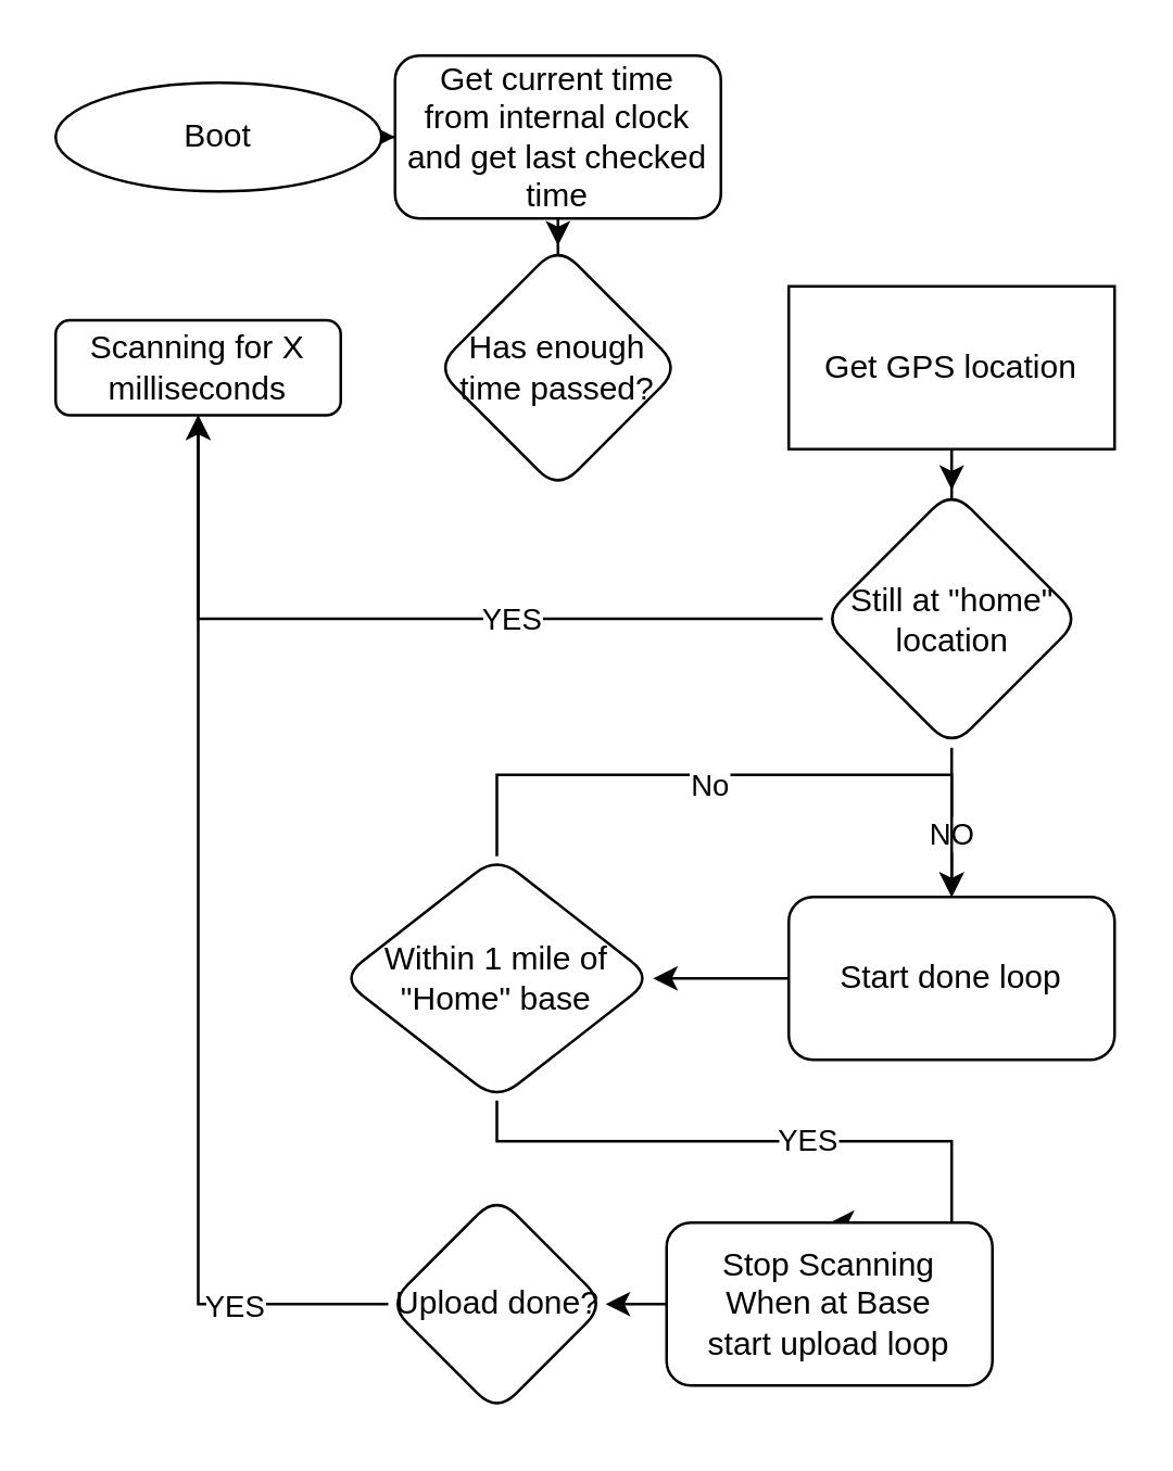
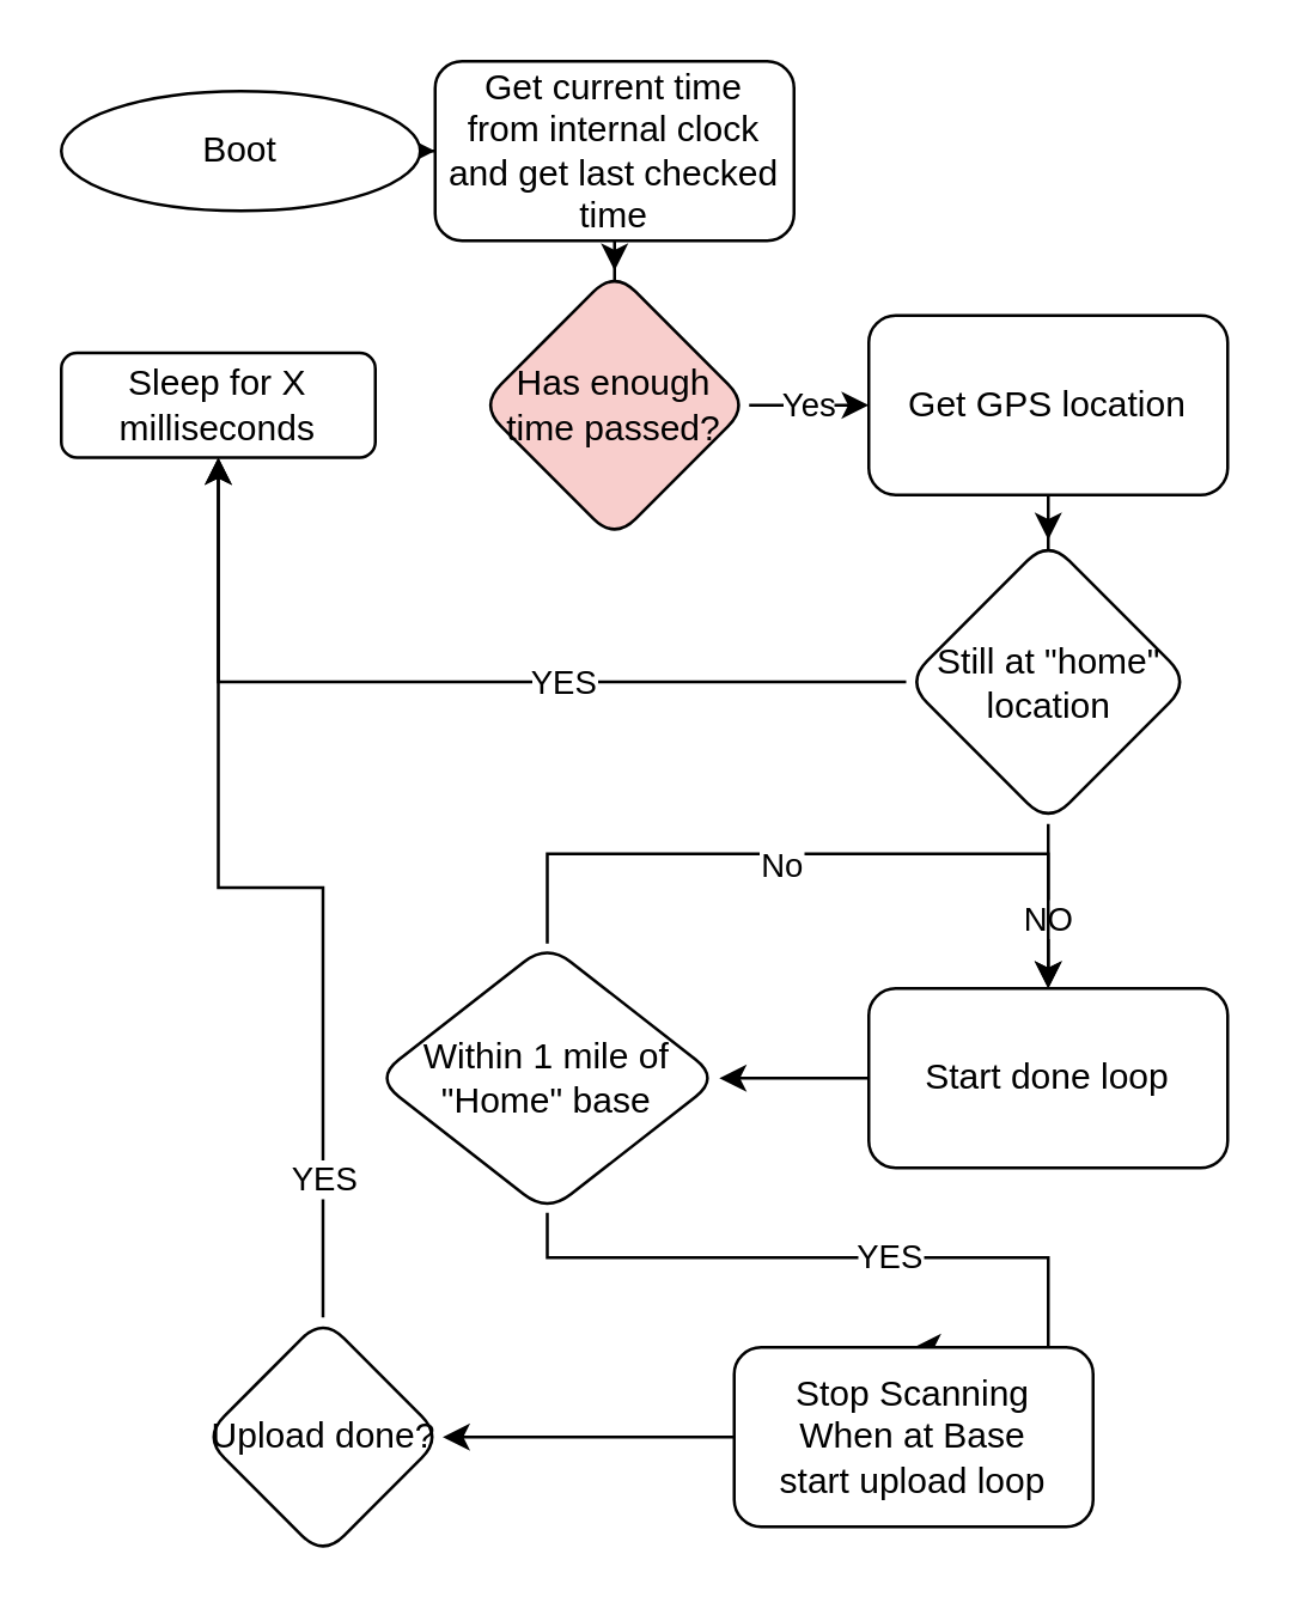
  <mxCell id="0" />
  <mxCell id="1" parent="0" />
  <mxCell id="2" value="" style="edgeStyle=orthogonalEdgeStyle;rounded=0;orthogonalLoop=1;jettySize=auto;html=1;" edge="1" parent="1" source="3" target="5"><mxGeometry relative="1" as="geometry" /></mxCell>
  <mxCell id="3" value="Boot" style="ellipse;whiteSpace=wrap;html=1;fontSize=12;glass=0;strokeWidth=1;shadow=0;" parent="1" vertex="1"><mxGeometry x="20" y="30" width="120" height="40" as="geometry" /></mxCell>
  <mxCell id="4" value="" style="edgeStyle=orthogonalEdgeStyle;rounded=0;orthogonalLoop=1;jettySize=auto;html=1;" edge="1" parent="1" source="5" target="7"><mxGeometry relative="1" as="geometry" /></mxCell>
  <mxCell id="5" value="Get current time&lt;br&gt;from internal clock&lt;br&gt;and get last checked time" style="whiteSpace=wrap;html=1;rounded=1;shadow=0;strokeWidth=1;glass=0;" vertex="1" parent="1"><mxGeometry x="145" y="20" width="120" height="60" as="geometry" /></mxCell>
- <mxCell id="7" value="Has enough time passed?" style="rhombus;whiteSpace=wrap;html=1;rounded=1;shadow=0;strokeWidth=1;glass=0;" vertex="1" parent="1"><mxGeometry x="160" y="90" width="90" height="90" as="geometry" /></mxCell>
+ <mxCell id="6" value="Yes" style="edgeStyle=orthogonalEdgeStyle;rounded=0;orthogonalLoop=1;jettySize=auto;html=1;" edge="1" parent="1" source="7" target="9"><mxGeometry relative="1" as="geometry" /></mxCell>
+ <mxCell id="7" value="Has enough time passed?" style="rhombus;whiteSpace=wrap;html=1;rounded=1;shadow=0;strokeWidth=1;glass=0;fillColor=#f8cecc;" vertex="1" parent="1"><mxGeometry x="160" y="90" width="90" height="90" as="geometry" /></mxCell>
  <mxCell id="8" value="" style="edgeStyle=orthogonalEdgeStyle;rounded=0;orthogonalLoop=1;jettySize=auto;html=1;" edge="1" parent="1" source="9" target="14"><mxGeometry relative="1" as="geometry" /></mxCell>
- <mxCell id="9" value="Get GPS location" style="whiteSpace=wrap;html=1;shadow=0;strokeWidth=1;glass=0;rounded=0;" vertex="1" parent="1"><mxGeometry x="290" y="105" width="120" height="60" as="geometry" /></mxCell>
+ <mxCell id="9" value="Get GPS location" style="whiteSpace=wrap;html=1;rounded=1;shadow=0;strokeWidth=1;glass=0;" vertex="1" parent="1"><mxGeometry x="290" y="105" width="120" height="60" as="geometry" /></mxCell>
  <mxCell id="10" style="edgeStyle=orthogonalEdgeStyle;rounded=0;orthogonalLoop=1;jettySize=auto;html=1;" edge="1" parent="1" source="14" target="17"><mxGeometry relative="1" as="geometry" /></mxCell>
  <mxCell id="11" value="NO" style="edgeLabel;html=1;align=center;verticalAlign=middle;resizable=0;points=[];" vertex="1" connectable="0" parent="10"><mxGeometry x="0.14" y="-1" relative="1" as="geometry"><mxPoint as="offset" /></mxGeometry></mxCell>
  <mxCell id="12" style="edgeStyle=orthogonalEdgeStyle;rounded=0;orthogonalLoop=1;jettySize=auto;html=1;entryX=0.5;entryY=1;entryDx=0;entryDy=0;exitX=0;exitY=0.5;exitDx=0;exitDy=0;" edge="1" parent="1" source="14" target="15"><mxGeometry relative="1" as="geometry"><Array as="points"><mxPoint x="73" y="228" /></Array></mxGeometry></mxCell>
  <mxCell id="13" value="YES" style="edgeLabel;html=1;align=center;verticalAlign=middle;resizable=0;points=[];" vertex="1" connectable="0" parent="12"><mxGeometry x="-0.242" relative="1" as="geometry"><mxPoint x="1" as="offset" /></mxGeometry></mxCell>
  <mxCell id="14" value="Still at &quot;home&quot; location" style="rhombus;whiteSpace=wrap;html=1;rounded=1;shadow=0;strokeWidth=1;glass=0;" vertex="1" parent="1"><mxGeometry x="302.5" y="180" width="95" height="95" as="geometry" /></mxCell>
- <mxCell id="15" value="Scanning for X milliseconds" style="whiteSpace=wrap;html=1;rounded=1;shadow=0;strokeWidth=1;glass=0;" vertex="1" parent="1"><mxGeometry x="20" y="117.5" width="105" height="35" as="geometry" /></mxCell>
+ <mxCell id="15" value="Sleep for X milliseconds" style="whiteSpace=wrap;html=1;rounded=1;shadow=0;strokeWidth=1;glass=0;" vertex="1" parent="1"><mxGeometry x="20" y="117.5" width="105" height="35" as="geometry" /></mxCell>
  <mxCell id="16" value="" style="edgeStyle=orthogonalEdgeStyle;rounded=0;orthogonalLoop=1;jettySize=auto;html=1;entryX=1;entryY=0.5;entryDx=0;entryDy=0;" edge="1" parent="1" source="17" target="21"><mxGeometry relative="1" as="geometry"><Array as="points" /></mxGeometry></mxCell>
  <mxCell id="17" value="Start done loop" style="whiteSpace=wrap;html=1;rounded=1;shadow=0;strokeWidth=1;glass=0;" vertex="1" parent="1"><mxGeometry x="290" y="330" width="120" height="60" as="geometry" /></mxCell>
  <mxCell id="18" style="edgeStyle=orthogonalEdgeStyle;rounded=0;orthogonalLoop=1;jettySize=auto;html=1;entryX=0.5;entryY=0;entryDx=0;entryDy=0;exitX=0.5;exitY=0;exitDx=0;exitDy=0;" edge="1" parent="1" source="21" target="17"><mxGeometry relative="1" as="geometry"><mxPoint x="410" y="327" as="targetPoint" /><Array as="points"><mxPoint x="183" y="285" /><mxPoint x="350" y="285" /></Array></mxGeometry></mxCell>
  <mxCell id="19" value="No" style="edgeLabel;html=1;align=center;verticalAlign=middle;resizable=0;points=[];" vertex="1" connectable="0" parent="18"><mxGeometry x="-0.113" y="-3" relative="1" as="geometry"><mxPoint as="offset" /></mxGeometry></mxCell>
  <mxCell id="20" value="YES" style="edgeStyle=orthogonalEdgeStyle;rounded=0;orthogonalLoop=1;jettySize=auto;html=1;exitX=0.5;exitY=1;exitDx=0;exitDy=0;entryX=0.5;entryY=0;entryDx=0;entryDy=0;" edge="1" parent="1" source="21" target="23"><mxGeometry relative="1" as="geometry"><Array as="points"><mxPoint x="183" y="420" /><mxPoint x="350" y="420" /></Array></mxGeometry></mxCell>
  <mxCell id="21" value="Within 1 mile of &quot;Home&quot; base" style="rhombus;whiteSpace=wrap;html=1;rounded=1;shadow=0;strokeWidth=1;glass=0;" vertex="1" parent="1"><mxGeometry x="125" y="315" width="115" height="90" as="geometry" /></mxCell>
  <mxCell id="22" value="" style="edgeStyle=orthogonalEdgeStyle;rounded=0;orthogonalLoop=1;jettySize=auto;html=1;" edge="1" parent="1" source="23" target="26"><mxGeometry relative="1" as="geometry" /></mxCell>
  <mxCell id="23" value="Stop Scanning&lt;br&gt;When at Base&lt;br&gt;start upload loop" style="whiteSpace=wrap;html=1;rounded=1;shadow=0;strokeWidth=1;glass=0;" vertex="1" parent="1"><mxGeometry x="245" y="450" width="120" height="60" as="geometry" /></mxCell>
  <mxCell id="24" style="edgeStyle=orthogonalEdgeStyle;rounded=0;orthogonalLoop=1;jettySize=auto;html=1;entryX=0.5;entryY=1;entryDx=0;entryDy=0;" edge="1" parent="1" source="26" target="15"><mxGeometry relative="1" as="geometry" /></mxCell>
  <mxCell id="25" value="YES" style="edgeLabel;html=1;align=center;verticalAlign=middle;resizable=0;points=[];" vertex="1" connectable="0" parent="24"><mxGeometry x="-0.711" relative="1" as="geometry"><mxPoint as="offset" /></mxGeometry></mxCell>
- <mxCell id="26" value="Upload done?" style="rhombus;whiteSpace=wrap;html=1;rounded=1;shadow=0;strokeWidth=1;glass=0;" vertex="1" parent="1"><mxGeometry x="142.5" y="440" width="80" height="80" as="geometry" /></mxCell>
+ <mxCell id="26" value="Upload done?" style="rhombus;whiteSpace=wrap;html=1;rounded=1;shadow=0;strokeWidth=1;glass=0;" vertex="1" parent="1"><mxGeometry x="67.5" y="440" width="80" height="80" as="geometry" /></mxCell>
